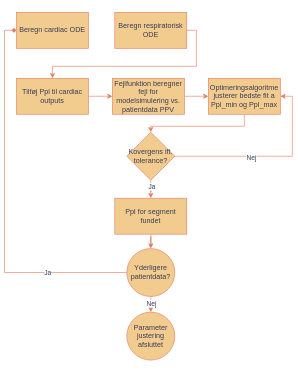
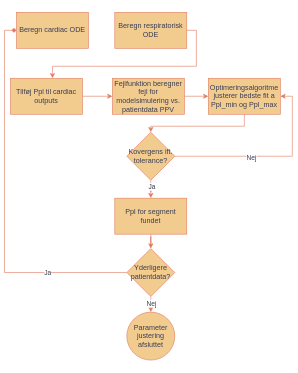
  <mxCell id="0" />
  <mxCell id="1" parent="0" />
  <mxCell id="2" value="Beregn cardiac ODE" style="rounded=0;whiteSpace=wrap;html=1;labelBackgroundColor=none;fillColor=#F2CC8F;strokeColor=#E07A5F;fontColor=#393C56;" vertex="1" parent="1"><mxGeometry x="20" y="20" width="120" height="60" as="geometry" /></mxCell>
  <mxCell id="3" style="edgeStyle=orthogonalEdgeStyle;rounded=0;orthogonalLoop=1;jettySize=auto;html=1;strokeColor=#E07A5F;fontColor=#393C56;fillColor=#F2CC8F;" edge="1" parent="1" source="4" target="6"><mxGeometry relative="1" as="geometry"><Array as="points"><mxPoint x="320" y="50" /><mxPoint x="320" y="110" /><mxPoint x="80" y="110" /></Array></mxGeometry></mxCell>
  <mxCell id="4" value="Beregn respiratorisk ODE" style="rounded=0;whiteSpace=wrap;html=1;labelBackgroundColor=none;fillColor=#F2CC8F;strokeColor=#E07A5F;fontColor=#393C56;" vertex="1" parent="1"><mxGeometry x="184" y="20" width="120" height="60" as="geometry" /></mxCell>
  <mxCell id="5" style="edgeStyle=orthogonalEdgeStyle;rounded=0;orthogonalLoop=1;jettySize=auto;html=1;entryX=0;entryY=0.5;entryDx=0;entryDy=0;strokeColor=#E07A5F;fontColor=#393C56;fillColor=#F2CC8F;" edge="1" parent="1" source="6" target="8"><mxGeometry relative="1" as="geometry" /></mxCell>
- <mxCell id="6" value="Tilføj Ppl til cardiac outputs" style="rounded=0;whiteSpace=wrap;html=1;labelBackgroundColor=none;fillColor=#F2CC8F;strokeColor=#E07A5F;fontColor=#393C56;" vertex="1" parent="1"><mxGeometry x="20" y="130" width="120" height="60" as="geometry" /></mxCell>
+ <mxCell id="6" value="Tilføj Ppl til cardiac outputs" style="rounded=0;whiteSpace=wrap;html=1;labelBackgroundColor=none;fillColor=#F2CC8F;strokeColor=#E07A5F;fontColor=#393C56;" vertex="1" parent="1"><mxGeometry x="10" y="130" width="120" height="60" as="geometry" /></mxCell>
  <mxCell id="7" style="edgeStyle=orthogonalEdgeStyle;rounded=0;orthogonalLoop=1;jettySize=auto;html=1;entryX=0;entryY=0.5;entryDx=0;entryDy=0;strokeColor=#E07A5F;fontColor=#393C56;fillColor=#F2CC8F;" edge="1" parent="1" source="8" target="10"><mxGeometry relative="1" as="geometry" /></mxCell>
  <mxCell id="8" value="Fejlfunktion beregner fejl for modelsimulering vs. patientdata PPV" style="rounded=0;whiteSpace=wrap;html=1;labelBackgroundColor=none;fillColor=#F2CC8F;strokeColor=#E07A5F;fontColor=#393C56;" vertex="1" parent="1"><mxGeometry x="180" y="130" width="120" height="60" as="geometry" /></mxCell>
  <mxCell id="9" style="edgeStyle=orthogonalEdgeStyle;rounded=0;orthogonalLoop=1;jettySize=auto;html=1;strokeColor=#E07A5F;fontColor=#393C56;fillColor=#F2CC8F;" edge="1" parent="1" source="10" target="15"><mxGeometry relative="1" as="geometry"><Array as="points"><mxPoint x="400" y="210" /><mxPoint x="244" y="210" /></Array></mxGeometry></mxCell>
  <mxCell id="10" value="Optimeringsalgoritme justerer bedste fit a Ppl_min og Ppl_max" style="rounded=0;whiteSpace=wrap;html=1;labelBackgroundColor=none;fillColor=#F2CC8F;strokeColor=#E07A5F;fontColor=#393C56;" vertex="1" parent="1"><mxGeometry x="340" y="130" width="120" height="60" as="geometry" /></mxCell>
  <mxCell id="11" style="edgeStyle=orthogonalEdgeStyle;rounded=0;orthogonalLoop=1;jettySize=auto;html=1;entryX=0.5;entryY=0;entryDx=0;entryDy=0;strokeColor=#E07A5F;fontColor=#393C56;fillColor=#F2CC8F;" edge="1" parent="1" source="15" target="22"><mxGeometry relative="1" as="geometry" /></mxCell>
  <mxCell id="12" value="Ja" style="edgeLabel;html=1;align=center;verticalAlign=middle;resizable=0;points=[];fontColor=#393C56;" vertex="1" connectable="0" parent="11"><mxGeometry x="0.203" y="1" relative="1" as="geometry"><mxPoint as="offset" /></mxGeometry></mxCell>
  <mxCell id="13" style="edgeStyle=orthogonalEdgeStyle;rounded=0;orthogonalLoop=1;jettySize=auto;html=1;entryX=1;entryY=0.5;entryDx=0;entryDy=0;strokeColor=#E07A5F;fontColor=#393C56;fillColor=#F2CC8F;" edge="1" parent="1" source="15" target="10"><mxGeometry relative="1" as="geometry" /></mxCell>
  <mxCell id="14" value="Nej" style="edgeLabel;html=1;align=center;verticalAlign=middle;resizable=0;points=[];fontColor=#393C56;" vertex="1" connectable="0" parent="13"><mxGeometry x="-0.195" y="-1" relative="1" as="geometry"><mxPoint as="offset" /></mxGeometry></mxCell>
  <mxCell id="15" value="Kovergens ift. tolerance?" style="rhombus;whiteSpace=wrap;html=1;strokeColor=#E07A5F;fontColor=#393C56;fillColor=#F2CC8F;" vertex="1" parent="1"><mxGeometry x="204" y="220" width="80" height="80" as="geometry" /></mxCell>
  <mxCell id="16" style="edgeStyle=orthogonalEdgeStyle;rounded=0;orthogonalLoop=1;jettySize=auto;html=1;strokeColor=#E07A5F;fontColor=#393C56;fillColor=#F2CC8F;" edge="1" parent="1" source="20" target="23"><mxGeometry relative="1" as="geometry" /></mxCell>
  <mxCell id="17" value="Nej" style="edgeLabel;html=1;align=center;verticalAlign=middle;resizable=0;points=[];fontColor=#393C56;" vertex="1" connectable="0" parent="16"><mxGeometry x="0.023" y="-4" relative="1" as="geometry"><mxPoint x="-4" y="-1" as="offset" /></mxGeometry></mxCell>
  <mxCell id="18" style="edgeStyle=orthogonalEdgeStyle;rounded=0;orthogonalLoop=1;jettySize=auto;html=1;entryX=0;entryY=0.5;entryDx=0;entryDy=0;strokeColor=#E07A5F;fontColor=#393C56;fillColor=#F2CC8F;endArrow=diamond;" edge="1" parent="1" source="20" target="2"><mxGeometry relative="1" as="geometry" /></mxCell>
  <mxCell id="19" value="Ja" style="edgeLabel;html=1;align=center;verticalAlign=middle;resizable=0;points=[];fontColor=#393C56;" vertex="1" connectable="0" parent="18"><mxGeometry x="-0.577" relative="1" as="geometry"><mxPoint as="offset" /></mxGeometry></mxCell>
- <mxCell id="20" value="Yderligere patientdata?" style="ellipse;whiteSpace=wrap;html=1;strokeColor=#E07A5F;fontColor=#393C56;fillColor=#F2CC8F;" vertex="1" parent="1"><mxGeometry x="204" y="414" width="80" height="80" as="geometry" /></mxCell>
+ <mxCell id="20" value="Yderligere patientdata?" style="rhombus;whiteSpace=wrap;html=1;strokeColor=#E07A5F;fontColor=#393C56;fillColor=#F2CC8F;" vertex="1" parent="1"><mxGeometry x="204" y="414" width="80" height="80" as="geometry" /></mxCell>
  <mxCell id="21" style="edgeStyle=orthogonalEdgeStyle;rounded=0;orthogonalLoop=1;jettySize=auto;html=1;entryX=0.5;entryY=0;entryDx=0;entryDy=0;strokeColor=#E07A5F;fontColor=#393C56;fillColor=#F2CC8F;" edge="1" parent="1" source="22" target="20"><mxGeometry relative="1" as="geometry" /></mxCell>
  <mxCell id="22" value="Ppl for segment fundet" style="rounded=0;whiteSpace=wrap;html=1;strokeColor=#E07A5F;fontColor=#393C56;fillColor=#F2CC8F;" vertex="1" parent="1"><mxGeometry x="184" y="330" width="120" height="60" as="geometry" /></mxCell>
  <mxCell id="23" value="Parameter justering afsluttet" style="ellipse;whiteSpace=wrap;html=1;aspect=fixed;strokeColor=#E07A5F;fontColor=#393C56;fillColor=#F2CC8F;" vertex="1" parent="1"><mxGeometry x="204" y="520" width="80" height="80" as="geometry" /></mxCell>
